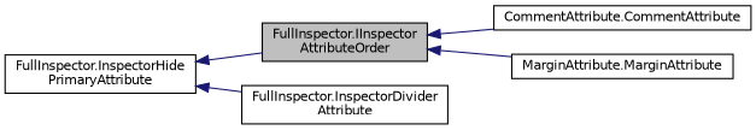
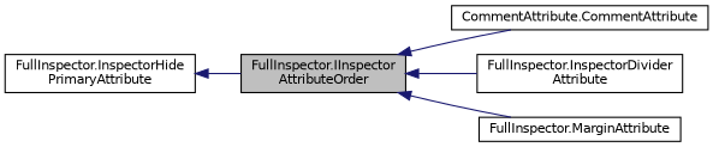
  digraph {
    rankdir=LR
    node [color=black fillcolor=white fontname=Helvetica fontsize=10 shape=record style=filled]
    edge [color=midnightblue dir=back fontname=Helvetica fontsize=10 labelfontname=Helvetica labelfontsize=10 style=solid]
    n1 [fillcolor=grey75 fontcolor=black height=0.2 label="FullInspector.IInspector\lAttributeOrder" width=0.4]
    n2 [height=0.2 label="CommentAttribute.CommentAttribute" width=0.4]
    n3 [height=0.2 label="FullInspector.InspectorDivider\lAttribute" width=0.4]
-   n4 [height=0.2 label="MarginAttribute.MarginAttribute" width=0.4]
+   n4 [height=0.2 label="FullInspector.MarginAttribute" width=0.4]
    n5 [height=0.2 label="FullInspector.InspectorHide\lPrimaryAttribute" width=0.4]
    n1 -> n2
-   n5 -> n3
+   n1 -> n3
    n1 -> n4
    n5 -> n1
  }
